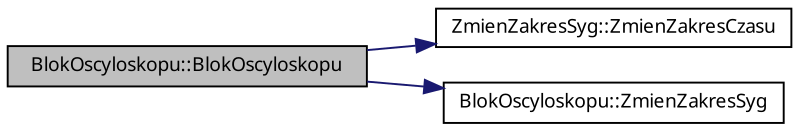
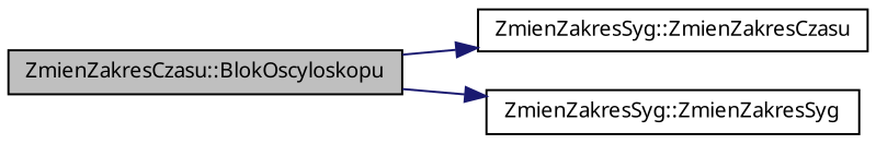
  digraph {
    fontname="Noto Sans"
    rankdir=LR
    node [color=black fillcolor=white fontname="Noto Sans" fontsize=10 shape=record style=filled]
    edge [color=midnightblue fontname="Noto Sans" fontsize=10 labelfontname=Helvetica labelfontsize=10 style=solid]
-   n1 [fillcolor=grey75 fontcolor=black height=0.2 label="BlokOscyloskopu::BlokOscyloskopu" width=0.4]
+   n1 [fillcolor=grey75 fontcolor=black height=0.2 label="ZmienZakresCzasu::BlokOscyloskopu" width=0.4]
    n2 [height=0.2 label="ZmienZakresSyg::ZmienZakresCzasu" width=0.4]
-   n3 [height=0.2 label="BlokOscyloskopu::ZmienZakresSyg" width=0.4]
+   n3 [height=0.2 label="ZmienZakresSyg::ZmienZakresSyg" width=0.4]
    n1 -> n2
    n1 -> n3
  }
